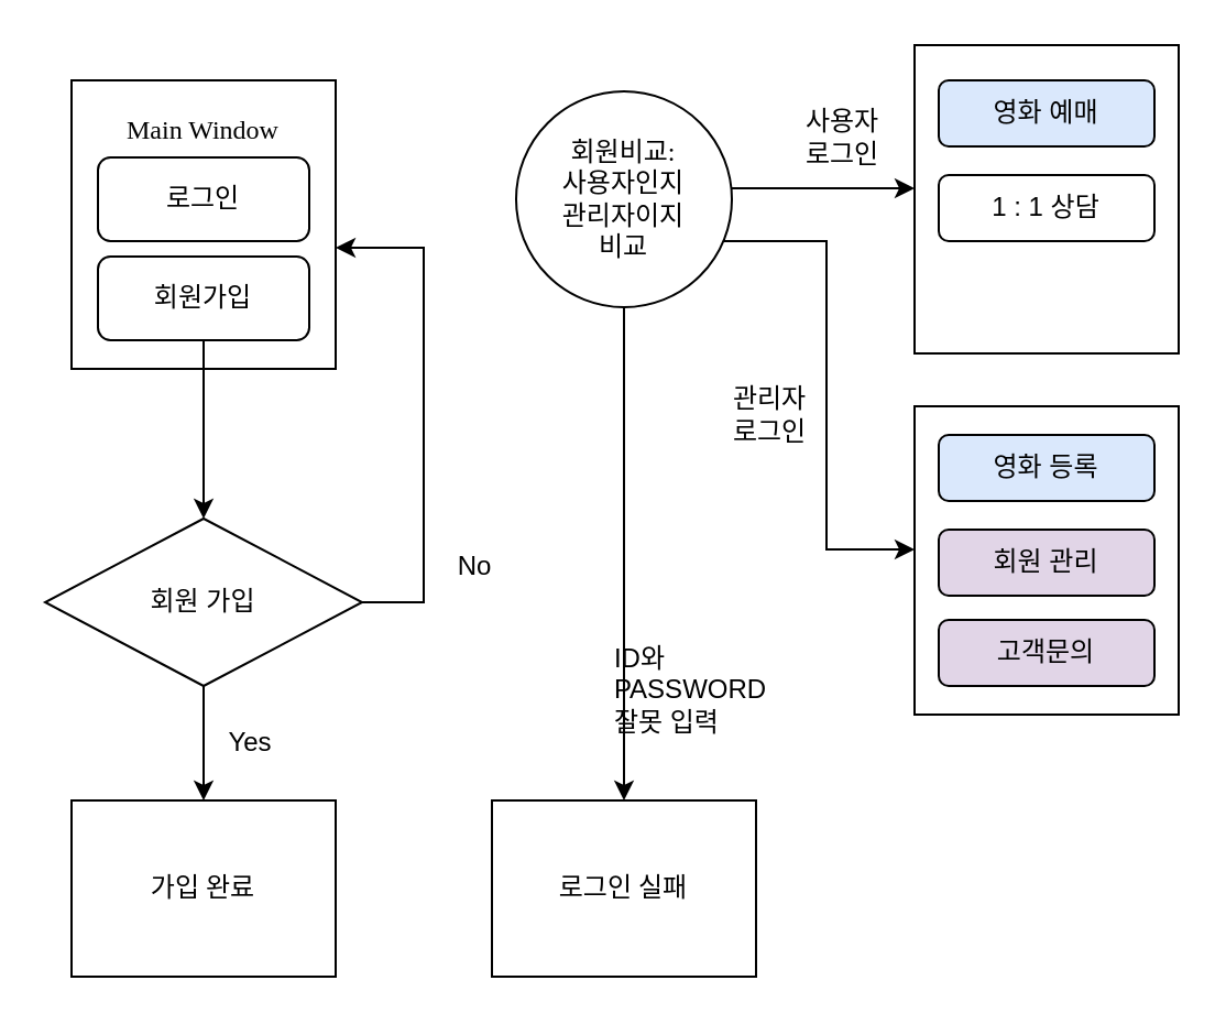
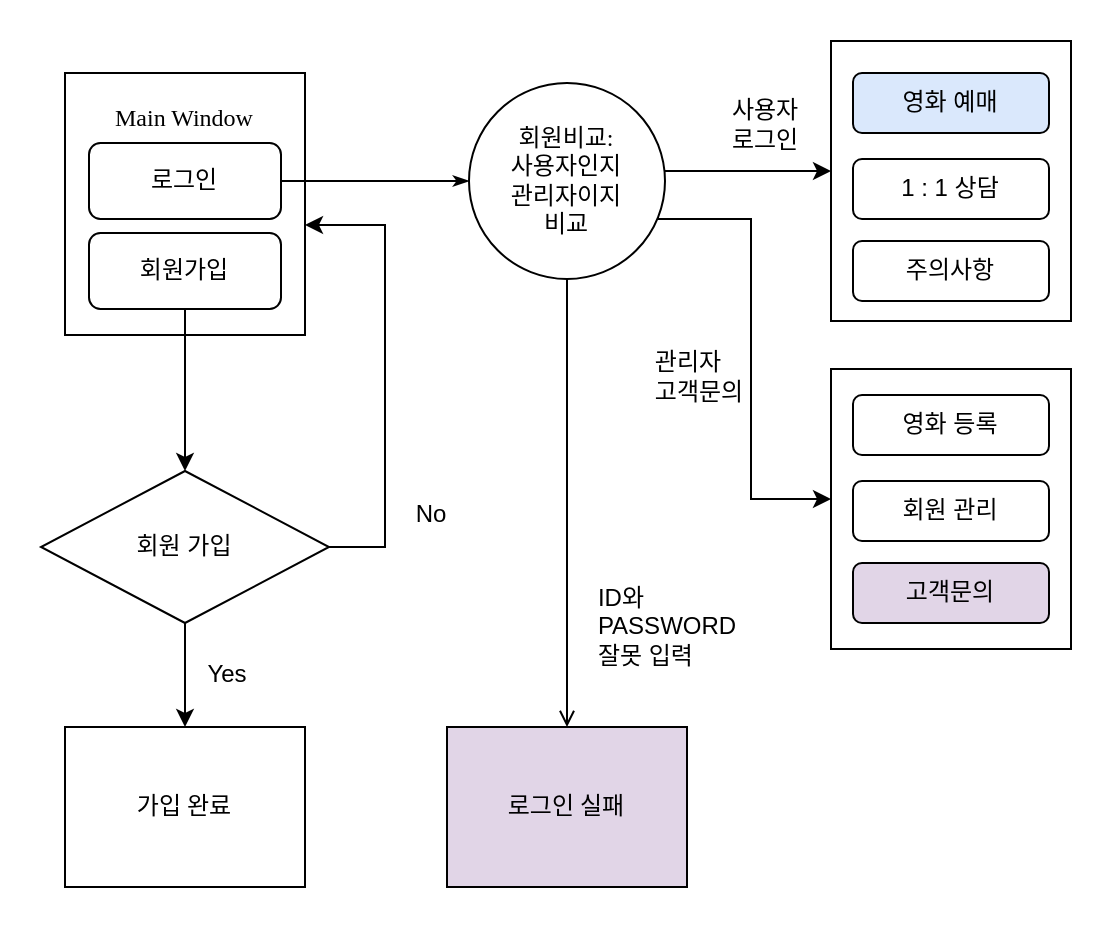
  <mxCell id="0" />
  <mxCell id="1" parent="0" />
  <mxCell id="2" value="" style="rounded=0;whiteSpace=wrap;html=1;shadow=0;labelBackgroundColor=none;strokeWidth=1;fontFamily=Verdana;fontSize=12;align=center;" parent="1" vertex="1"><mxGeometry x="415" y="184" width="120" height="140" as="geometry" /></mxCell>
  <mxCell id="3" value="" style="rounded=0;whiteSpace=wrap;html=1;shadow=0;labelBackgroundColor=none;strokeWidth=1;fontFamily=Verdana;fontSize=12;align=center;" parent="1" vertex="1"><mxGeometry x="415" y="20" width="120" height="140" as="geometry" /></mxCell>
  <mxCell id="4" value="Main Window&lt;br&gt;&lt;br&gt;&lt;br&gt;&lt;br&gt;&lt;br&gt;&lt;br&gt;&lt;br&gt;" style="rounded=0;whiteSpace=wrap;html=1;shadow=0;labelBackgroundColor=none;strokeWidth=1;fontFamily=Verdana;fontSize=12;align=center;" parent="1" vertex="1"><mxGeometry x="32" y="36" width="120" height="131" as="geometry" /></mxCell>
+ <mxCell id="5" style="edgeStyle=orthogonalEdgeStyle;rounded=0;html=1;labelBackgroundColor=none;startArrow=none;startFill=0;startSize=5;endArrow=classicThin;endFill=1;endSize=5;jettySize=auto;orthogonalLoop=1;strokeWidth=1;fontFamily=Verdana;fontSize=8;" parent="1" source="21" target="10" edge="1"><mxGeometry relative="1" as="geometry" /></mxCell>
  <mxCell id="6" value="" style="edgeStyle=orthogonalEdgeStyle;rounded=0;orthogonalLoop=1;jettySize=auto;html=1;" edge="1" parent="1" source="22" target="15"><mxGeometry relative="1" as="geometry" /></mxCell>
- <mxCell id="7" value="" style="edgeStyle=orthogonalEdgeStyle;rounded=0;orthogonalLoop=1;jettySize=auto;html=1;" edge="1" parent="1" source="10" target="12"><mxGeometry relative="1" as="geometry"><Array as="points"><mxPoint x="283" y="310" /><mxPoint x="283" y="310" /></Array></mxGeometry></mxCell>
+ <mxCell id="7" value="" style="edgeStyle=orthogonalEdgeStyle;rounded=0;orthogonalLoop=1;jettySize=auto;html=1;endArrow=open;" edge="1" parent="1" source="10" target="12"><mxGeometry relative="1" as="geometry"><Array as="points"><mxPoint x="283" y="310" /><mxPoint x="283" y="310" /></Array></mxGeometry></mxCell>
  <mxCell id="8" value="" style="edgeStyle=orthogonalEdgeStyle;rounded=0;orthogonalLoop=1;jettySize=auto;html=1;labelBackgroundColor=default;" edge="1" parent="1" source="10" target="2"><mxGeometry relative="1" as="geometry"><Array as="points"><mxPoint x="375" y="109" /><mxPoint x="375" y="249" /></Array></mxGeometry></mxCell>
  <mxCell id="9" value="" style="edgeStyle=orthogonalEdgeStyle;rounded=0;orthogonalLoop=1;jettySize=auto;html=1;" edge="1" parent="1" source="10" target="3"><mxGeometry relative="1" as="geometry"><Array as="points"><mxPoint x="372" y="85" /><mxPoint x="372" y="85" /></Array></mxGeometry></mxCell>
  <mxCell id="10" value="회원비교:&lt;br&gt;사용자인지&lt;br&gt;관리자이지&lt;br&gt;비교" style="ellipse;whiteSpace=wrap;html=1;rounded=0;shadow=0;labelBackgroundColor=none;strokeWidth=1;fontFamily=Verdana;fontSize=12;align=center;" parent="1" vertex="1"><mxGeometry x="234" y="41" width="98" height="98" as="geometry" /></mxCell>
  <mxCell id="11" value="가입 완료" style="rounded=0;whiteSpace=wrap;html=1;shadow=0;labelBackgroundColor=none;strokeWidth=1;fontFamily=Verdana;fontSize=12;align=center;" parent="1" vertex="1"><mxGeometry x="32" y="363" width="120" height="80" as="geometry" /></mxCell>
- <mxCell id="12" value="로그인 실패" style="rounded=0;whiteSpace=wrap;html=1;shadow=0;labelBackgroundColor=none;strokeWidth=1;fontFamily=Verdana;fontSize=12;align=center;" parent="1" vertex="1"><mxGeometry x="223" y="363" width="120" height="80" as="geometry" /></mxCell>
+ <mxCell id="12" value="로그인 실패" style="rounded=0;whiteSpace=wrap;html=1;shadow=0;labelBackgroundColor=none;strokeWidth=1;fontFamily=Verdana;fontSize=12;align=center;fillColor=#e1d5e7;" parent="1" vertex="1"><mxGeometry x="223" y="363" width="120" height="80" as="geometry" /></mxCell>
  <mxCell id="13" value="" style="edgeStyle=orthogonalEdgeStyle;rounded=0;orthogonalLoop=1;jettySize=auto;html=1;" edge="1" parent="1" source="15" target="11"><mxGeometry relative="1" as="geometry" /></mxCell>
  <mxCell id="14" value="" style="edgeStyle=orthogonalEdgeStyle;rounded=0;orthogonalLoop=1;jettySize=auto;html=1;shadow=0;" edge="1" parent="1" source="15" target="4"><mxGeometry relative="1" as="geometry"><mxPoint x="153" y="131" as="targetPoint" /><Array as="points"><mxPoint x="192" y="273" /><mxPoint x="192" y="112" /></Array></mxGeometry></mxCell>
  <mxCell id="15" value="회원 가입" style="strokeWidth=1;html=1;shape=mxgraph.flowchart.decision;whiteSpace=wrap;labelBorderColor=none;gradientColor=none;" parent="1" vertex="1"><mxGeometry x="20" y="235" width="144" height="76" as="geometry" /></mxCell>
- <mxCell id="16" value="&lt;div style=&quot;text-align: justify;&quot;&gt;&lt;span style=&quot;background-color: initial;&quot;&gt;ID와&lt;/span&gt;&lt;/div&gt;&lt;div style=&quot;text-align: justify;&quot;&gt;&lt;span style=&quot;background-color: initial;&quot;&gt;PASSWORD&lt;/span&gt;&lt;/div&gt;&lt;div style=&quot;text-align: justify;&quot;&gt;&lt;span style=&quot;background-color: initial;&quot;&gt;잘못 입력&lt;/span&gt;&lt;/div&gt;" style="text;html=1;resizable=0;autosize=1;align=center;verticalAlign=middle;points=[];fillColor=none;strokeColor=none;rounded=0;" vertex="1" parent="1"><mxGeometry x="269" y="285" width="87" height="55" as="geometry" /></mxCell>
- <mxCell id="17" value="&lt;div style=&quot;text-align: justify;&quot;&gt;관리자&lt;br&gt;로그인&lt;/div&gt;" style="text;html=1;resizable=0;autosize=1;align=center;verticalAlign=middle;points=[];fillColor=none;strokeColor=none;rounded=0;" vertex="1" parent="1"><mxGeometry x="322" y="167" width="54" height="41" as="geometry" /></mxCell>
+ <mxCell id="16" value="&lt;div style=&quot;text-align: justify;&quot;&gt;&lt;span style=&quot;background-color: initial;&quot;&gt;ID와&lt;/span&gt;&lt;/div&gt;&lt;div style=&quot;text-align: justify;&quot;&gt;&lt;span style=&quot;background-color: initial;&quot;&gt;PASSWORD&lt;/span&gt;&lt;/div&gt;&lt;div style=&quot;text-align: justify;&quot;&gt;&lt;span style=&quot;background-color: initial;&quot;&gt;잘못 입력&lt;/span&gt;&lt;/div&gt;" style="text;html=1;resizable=0;autosize=1;align=center;verticalAlign=middle;points=[];fillColor=none;strokeColor=none;rounded=0;" vertex="1" parent="1"><mxGeometry x="289" y="285" width="87" height="55" as="geometry" /></mxCell>
+ <mxCell id="17" value="&lt;div style=&quot;text-align: justify;&quot;&gt;관리자&lt;br&gt;고객문의&lt;/div&gt;" style="text;html=1;resizable=0;autosize=1;align=center;verticalAlign=middle;points=[];fillColor=none;strokeColor=none;rounded=0;" vertex="1" parent="1"><mxGeometry x="322" y="167" width="54" height="41" as="geometry" /></mxCell>
  <mxCell id="18" value="&lt;div style=&quot;text-align: justify;&quot;&gt;사용자&lt;/div&gt;&lt;div style=&quot;text-align: justify;&quot;&gt;로그인&lt;/div&gt;" style="text;html=1;resizable=0;autosize=1;align=center;verticalAlign=middle;points=[];fillColor=none;strokeColor=none;rounded=0;" vertex="1" parent="1"><mxGeometry x="355" y="41" width="54" height="41" as="geometry" /></mxCell>
  <mxCell id="19" value="&lt;div style=&quot;text-align: justify;&quot;&gt;No&lt;/div&gt;" style="text;html=1;resizable=0;autosize=1;align=center;verticalAlign=middle;points=[];fillColor=none;strokeColor=none;rounded=0;" vertex="1" parent="1"><mxGeometry x="198" y="244" width="33" height="26" as="geometry" /></mxCell>
  <mxCell id="20" value="&lt;div style=&quot;text-align: justify;&quot;&gt;Yes&lt;/div&gt;" style="text;html=1;resizable=0;autosize=1;align=center;verticalAlign=middle;points=[];fillColor=none;strokeColor=none;rounded=0;" vertex="1" parent="1"><mxGeometry x="94" y="324" width="38" height="26" as="geometry" /></mxCell>
  <mxCell id="21" value="로그인" style="rounded=1;whiteSpace=wrap;html=1;" vertex="1" parent="1"><mxGeometry x="44" y="71" width="96" height="38" as="geometry" /></mxCell>
  <mxCell id="22" value="회원가입" style="rounded=1;whiteSpace=wrap;html=1;" vertex="1" parent="1"><mxGeometry x="44" y="116" width="96" height="38" as="geometry" /></mxCell>
  <mxCell id="23" value="영화 예매" style="rounded=1;whiteSpace=wrap;html=1;fillColor=#dae8fc;" vertex="1" parent="1"><mxGeometry x="426" y="36" width="98" height="30" as="geometry" /></mxCell>
  <mxCell id="24" value="1 : 1 상담" style="rounded=1;whiteSpace=wrap;html=1;" vertex="1" parent="1"><mxGeometry x="426" y="79" width="98" height="30" as="geometry" /></mxCell>
- <mxCell id="26" value="영화 등록" style="rounded=1;whiteSpace=wrap;html=1;fillColor=#dae8fc;" vertex="1" parent="1"><mxGeometry x="426" y="197" width="98" height="30" as="geometry" /></mxCell>
- <mxCell id="27" value="회원 관리" style="rounded=1;whiteSpace=wrap;html=1;fillColor=#e1d5e7;" vertex="1" parent="1"><mxGeometry x="426" y="240" width="98" height="30" as="geometry" /></mxCell>
+ <mxCell id="25" value="주의사항" style="rounded=1;whiteSpace=wrap;html=1;" vertex="1" parent="1"><mxGeometry x="426" y="120" width="98" height="30" as="geometry" /></mxCell>
+ <mxCell id="26" value="영화 등록" style="rounded=1;whiteSpace=wrap;html=1;" vertex="1" parent="1"><mxGeometry x="426" y="197" width="98" height="30" as="geometry" /></mxCell>
+ <mxCell id="27" value="회원 관리" style="rounded=1;whiteSpace=wrap;html=1;" vertex="1" parent="1"><mxGeometry x="426" y="240" width="98" height="30" as="geometry" /></mxCell>
  <mxCell id="28" value="고객문의" style="rounded=1;whiteSpace=wrap;html=1;fillColor=#e1d5e7;" vertex="1" parent="1"><mxGeometry x="426" y="281" width="98" height="30" as="geometry" /></mxCell>
